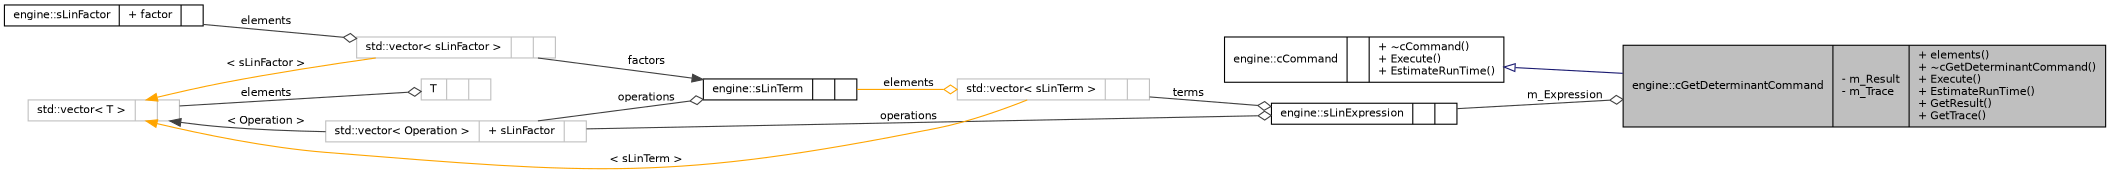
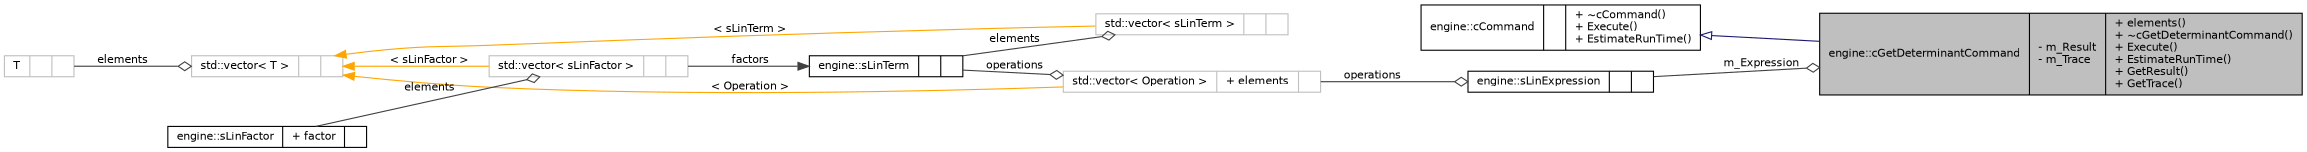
  digraph {
    rankdir=LR
    node [color=black fillcolor=white fontname=Helvetica fontsize=10 shape=record style=filled]
    edge [color=grey25 fontname=Helvetica fontsize=10 labelfontname=Helvetica labelfontsize=10 style=solid arrowhead=odiamond]
    n1 [fillcolor=grey75 fontcolor=black height=0.2 label="{engine::cGetDeterminantCommand\n|- m_Result\l- m_Trace\l|+ elements()\l+ ~cGetDeterminantCommand()\l+ Execute()\l+ EstimateRunTime()\l+ GetResult()\l+ GetTrace()\l}" width=0.4]
    n2 [height=0.2 label="{engine::cCommand\n||+ ~cCommand()\l+ Execute()\l+ EstimateRunTime()\l}" width=0.4]
    n3 [height=0.2 label="{engine::sLinExpression\n||}" width=0.4]
-   n4 [color=grey75 height=0.2 label="{std::vector\< Operation \>\n|+ sLinFactor\l|}" width=0.4]
+   n4 [color=grey75 height=0.2 label="{std::vector\< Operation \>\n|+ elements\l|}" width=0.4]
    n5 [height=0.2 label="{engine::sLinTerm\n||}" width=0.4]
    n6 [color=grey75 height=0.2 label="{std::vector\< sLinTerm \>\n||}" width=0.4]
    n7 [color=grey75 height=0.2 label="{std::vector\< T \>\n||}" width=0.4]
    n8 [color=grey75 height=0.2 label="{std::vector\< sLinFactor \>\n||}" width=0.4]
    n9 [color=grey75 height=0.2 label="{T\n||}" width=0.4]
    n10 [height=0.2 label="{engine::sLinFactor\n|+ factor\l|}" width=0.4]
    n2 -> n1 [arrowtail=onormal color=midnightblue dir=back arrowhead=""]
    n3 -> n1 [label=" m_Expression"]
    n4 -> n3 [label=" operations"]
-   n4 -> n5 [label=" operations"]
-   n5 -> n6 [color=orange label=" elements"]
-   n6 -> n3 [label=" terms"]
-   n7 -> n4 [dir=back label=" \< Operation \>" arrowhead=""]
+   n5 -> n4 [label=" operations"]
+   n5 -> n6 [label=" elements"]
+   n7 -> n4 [color=orange dir=back label=" \< Operation \>" arrowhead=""]
    n7 -> n6 [color=orange dir=back label=" \< sLinTerm \>" arrowhead=""]
    n7 -> n8 [color=orange dir=back label=" \< sLinFactor \>" arrowhead=""]
    n8 -> n5 [arrowhead=normal label=" factors"]
-   n7 -> n9 [label=" elements"]
+   n9 -> n7 [label=" elements"]
    n10 -> n8 [label=" elements"]
  }
